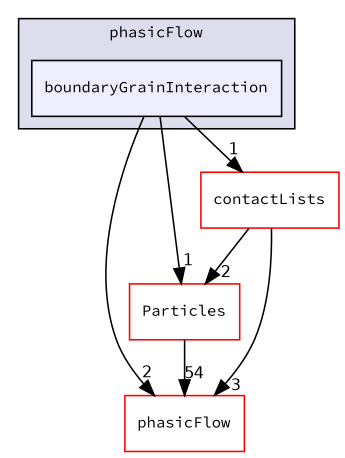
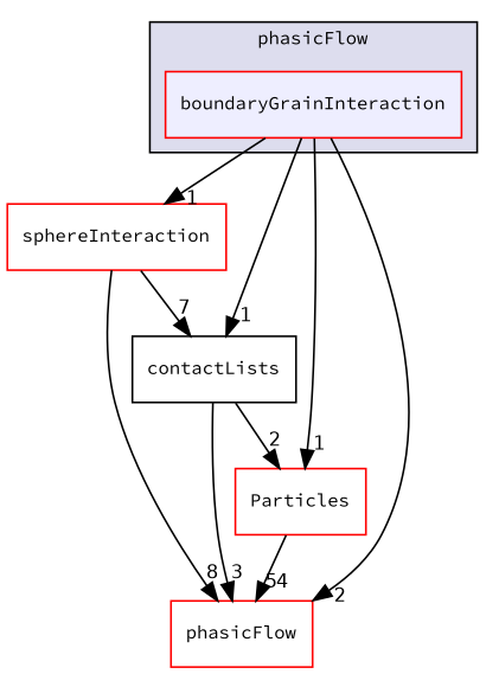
  digraph {
    compound=true
    fontname="Source Code Pro"
    node [fillcolor=white fontname="Source Code Pro" fontsize=10 shape=box style=filled color=red]
    edge [fontname="Source Code Pro" headlabel=1 labeldistance=1.5 labelfontname=Helvetica labelfontsize=10]
-   n1 [fillcolor="#eeeeff" label=boundaryGrainInteraction pencolor=black color=""]
+   n1 [fillcolor="#eeeeff" label=boundaryGrainInteraction pencolor=black]
+   n2 [label=sphereInteraction]
    n3 [label=phasicFlow]
    n4 [label=Particles]
-   n5 [label=contactLists fillcolor="" style=""]
+   n5 [label=contactLists fillcolor="" style="" color=""]
    subgraph cluster_1 {
      bgcolor="#ddddee"
      fontsize=10
      label=phasicFlow
      pencolor=black
      n1
    }
+   n1 -> n2
    n1 -> n3 [headlabel=2]
    n1 -> n4
    n1 -> n5
+   n2 -> n3 [headlabel=8]
+   n2 -> n5 [headlabel=7]
    n4 -> n3 [headlabel=54]
    n5 -> n3 [headlabel=3]
    n5 -> n4 [headlabel=2]
  }
